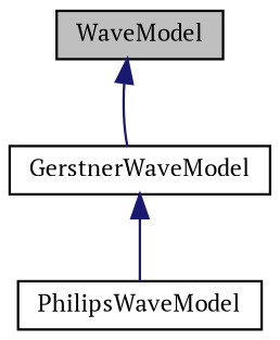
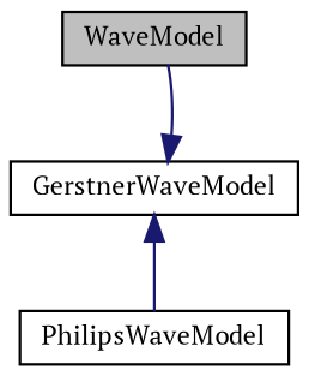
  digraph {
    fontname="PT Serif"
    node [color=black fillcolor=white fontname="PT Serif" fontsize=10 shape=record style=filled]
    edge [color=midnightblue dir=back fontname="PT Serif" fontsize=10 labelfontname=Helvetica labelfontsize=10 style=solid]
    n1 [fillcolor=grey75 fontcolor=black height=0.2 label=WaveModel width=0.4]
    n2 [height=0.2 label=GerstnerWaveModel width=0.4]
    n3 [height=0.2 label=PhilipsWaveModel width=0.4]
-   n1 -> n2
+   n2 -> n1
    n2 -> n3
  }
